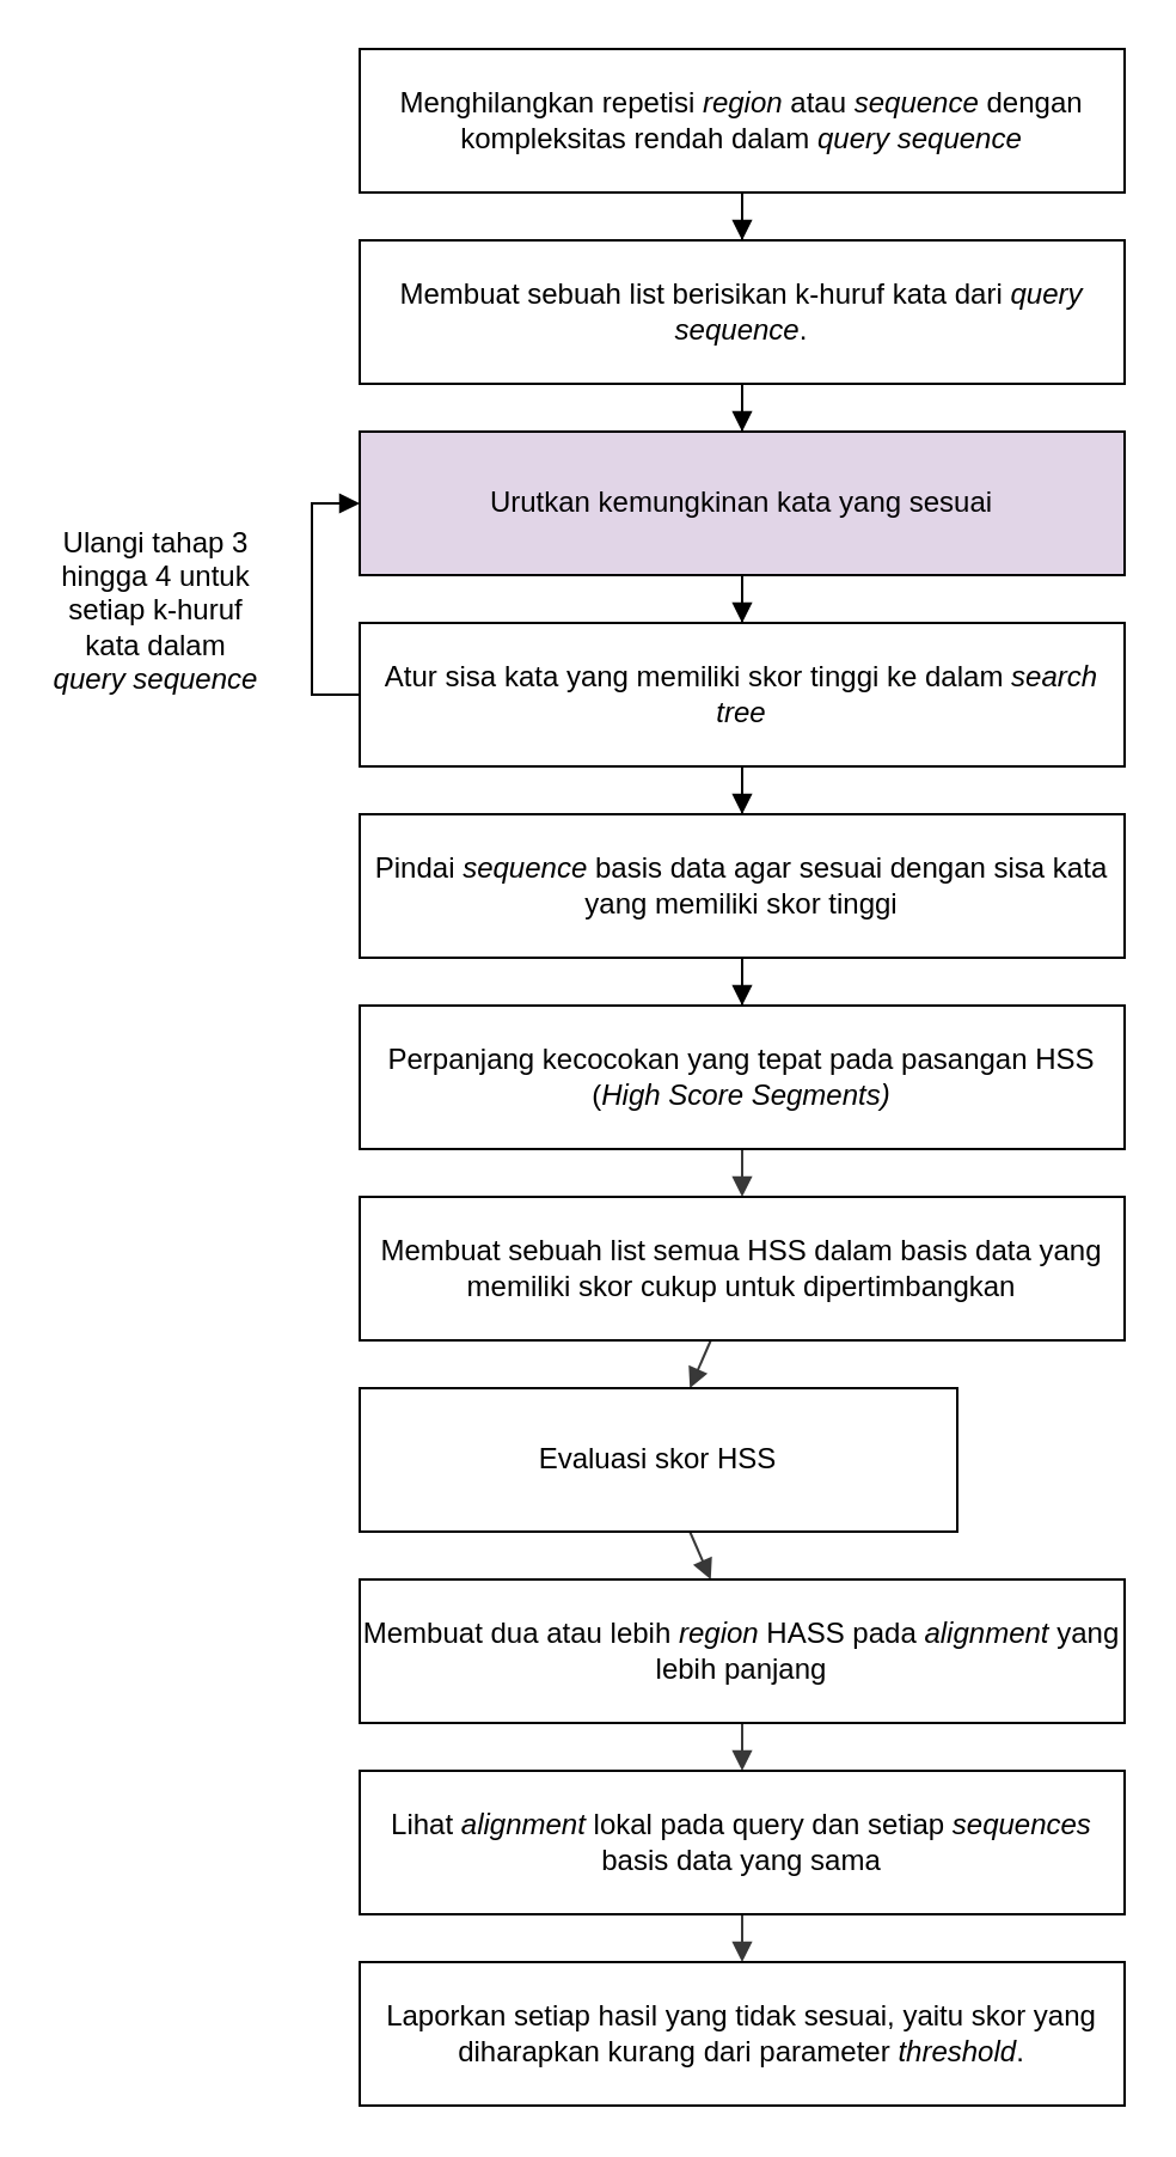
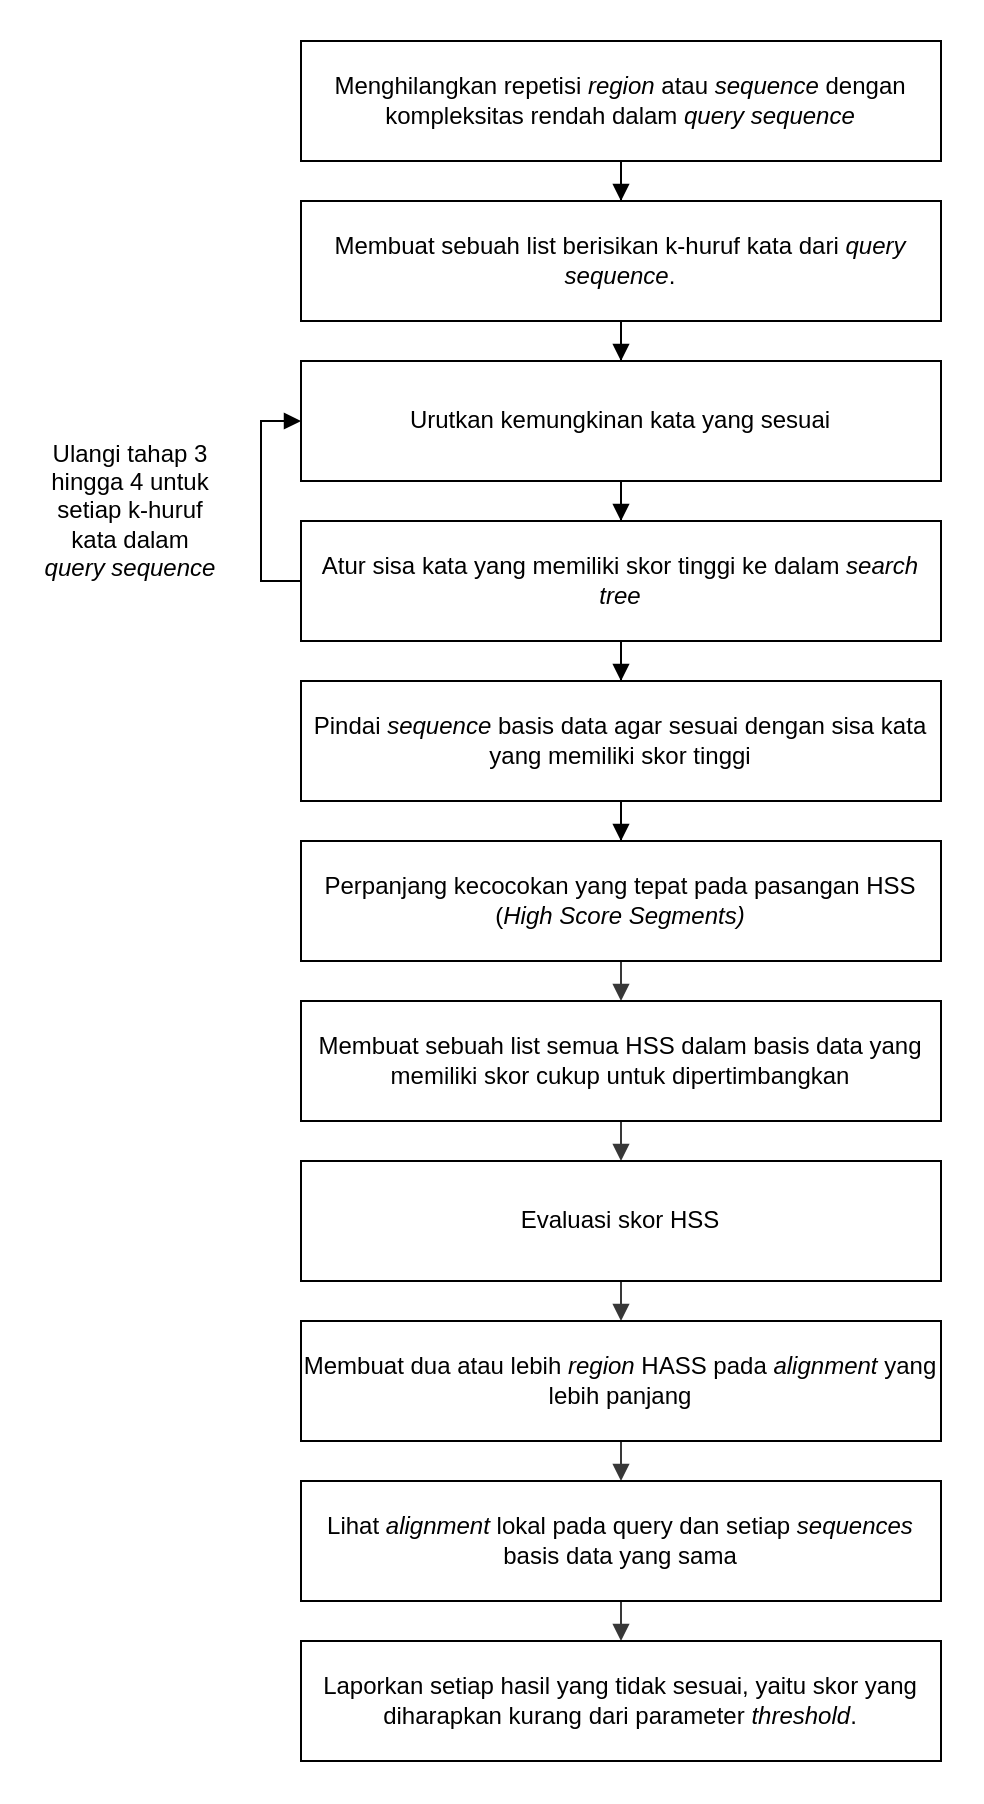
  <mxCell id="0" />
  <mxCell id="1" parent="0" />
  <mxCell id="2" style="edgeStyle=orthogonalEdgeStyle;rounded=0;orthogonalLoop=1;jettySize=auto;html=1;endArrow=block;endFill=1;" edge="1" parent="1" source="3" target="5"><mxGeometry relative="1" as="geometry" /></mxCell>
  <mxCell id="3" value="Menghilangkan repetisi &lt;i&gt;region &lt;/i&gt;atau &lt;i&gt;sequence &lt;/i&gt;dengan kompleksitas rendah dalam &lt;i&gt;query sequence&lt;/i&gt;" style="rounded=0;whiteSpace=wrap;html=1;" vertex="1" parent="1"><mxGeometry x="150" y="20" width="320" height="60" as="geometry" /></mxCell>
  <mxCell id="4" style="edgeStyle=orthogonalEdgeStyle;rounded=0;orthogonalLoop=1;jettySize=auto;html=1;endArrow=block;endFill=1;" edge="1" parent="1" source="5" target="8"><mxGeometry relative="1" as="geometry" /></mxCell>
  <mxCell id="5" value="Membuat sebuah list berisikan k-huruf kata dari &lt;i&gt;query sequence&lt;/i&gt;." style="rounded=0;whiteSpace=wrap;html=1;" vertex="1" parent="1"><mxGeometry x="150" y="100" width="320" height="60" as="geometry" /></mxCell>
  <mxCell id="6" style="edgeStyle=orthogonalEdgeStyle;rounded=0;orthogonalLoop=1;jettySize=auto;html=1;endArrow=block;endFill=1;" edge="1" parent="1" source="8" target="10"><mxGeometry relative="1" as="geometry" /></mxCell>
  <mxCell id="7" style="edgeStyle=none;rounded=0;orthogonalLoop=1;jettySize=auto;html=1;endArrow=none;endFill=0;" edge="1" parent="1" source="8"><mxGeometry relative="1" as="geometry"><mxPoint x="310" y="170" as="targetPoint" /></mxGeometry></mxCell>
- <mxCell id="8" value="Urutkan kemungkinan kata yang sesuai" style="rounded=0;whiteSpace=wrap;html=1;fillColor=#e1d5e7;" vertex="1" parent="1"><mxGeometry x="150" y="180" width="320" height="60" as="geometry" /></mxCell>
+ <mxCell id="8" value="Urutkan kemungkinan kata yang sesuai" style="rounded=0;whiteSpace=wrap;html=1;" vertex="1" parent="1"><mxGeometry x="150" y="180" width="320" height="60" as="geometry" /></mxCell>
  <mxCell id="9" style="edgeStyle=orthogonalEdgeStyle;rounded=0;orthogonalLoop=1;jettySize=auto;html=1;endArrow=block;endFill=1;" edge="1" parent="1" source="10" target="11"><mxGeometry relative="1" as="geometry" /></mxCell>
  <mxCell id="10" value="Atur sisa kata yang memiliki skor tinggi ke dalam &lt;i&gt;search tree&lt;/i&gt;" style="rounded=0;whiteSpace=wrap;html=1;" vertex="1" parent="1"><mxGeometry x="150" y="260" width="320" height="60" as="geometry" /></mxCell>
  <mxCell id="11" value="Pindai &lt;i&gt;sequence &lt;/i&gt;basis data agar sesuai dengan sisa kata yang memiliki skor tinggi" style="rounded=0;whiteSpace=wrap;html=1;" vertex="1" parent="1"><mxGeometry x="150" y="340" width="320" height="60" as="geometry" /></mxCell>
  <mxCell id="12" value="" style="edgeStyle=elbowEdgeStyle;elbow=horizontal;endArrow=block;html=1;rounded=0;strokeColor=#000000;endFill=1;entryX=0;entryY=0.5;entryDx=0;entryDy=0;" edge="1" parent="1" source="10" target="8"><mxGeometry width="50" height="50" relative="1" as="geometry"><mxPoint x="310" y="360" as="sourcePoint" /><mxPoint x="310" y="160" as="targetPoint" /><Array as="points"><mxPoint x="130" y="290" /><mxPoint x="40" y="270" /></Array></mxGeometry></mxCell>
  <mxCell id="13" value="Ulangi tahap 3 hingga 4 untuk setiap k-huruf kata dalam &lt;i&gt;query sequence&lt;/i&gt;" style="text;html=1;strokeColor=none;fillColor=none;align=center;verticalAlign=middle;whiteSpace=wrap;rounded=0;" vertex="1" parent="1"><mxGeometry x="20" y="240" width="90" height="30" as="geometry" /></mxCell>
  <mxCell id="14" style="edgeStyle=none;rounded=0;orthogonalLoop=1;jettySize=auto;html=1;endArrow=block;endFill=1;strokeColor=#383838;" edge="1" parent="1" source="15" target="18"><mxGeometry relative="1" as="geometry" /></mxCell>
  <mxCell id="15" value="Perpanjang kecocokan yang tepat pada pasangan HSS (&lt;i&gt;High Score Segments)&lt;/i&gt;" style="rounded=0;whiteSpace=wrap;html=1;" vertex="1" parent="1"><mxGeometry x="150" y="420" width="320" height="60" as="geometry" /></mxCell>
  <mxCell id="16" style="edgeStyle=orthogonalEdgeStyle;rounded=0;orthogonalLoop=1;jettySize=auto;html=1;endArrow=block;endFill=1;" edge="1" parent="1" source="11" target="15"><mxGeometry relative="1" as="geometry"><mxPoint x="310" y="420" as="sourcePoint" /><mxPoint x="320" y="350" as="targetPoint" /></mxGeometry></mxCell>
  <mxCell id="17" style="edgeStyle=none;rounded=0;orthogonalLoop=1;jettySize=auto;html=1;endArrow=block;endFill=1;strokeColor=#383838;" edge="1" parent="1" source="18" target="20"><mxGeometry relative="1" as="geometry" /></mxCell>
  <mxCell id="18" value="Membuat sebuah list semua HSS dalam basis data yang memiliki skor cukup untuk dipertimbangkan" style="rounded=0;whiteSpace=wrap;html=1;" vertex="1" parent="1"><mxGeometry x="150" y="500" width="320" height="60" as="geometry" /></mxCell>
  <mxCell id="19" style="edgeStyle=none;rounded=0;orthogonalLoop=1;jettySize=auto;html=1;endArrow=block;endFill=1;strokeColor=#383838;" edge="1" parent="1" source="20" target="22"><mxGeometry relative="1" as="geometry" /></mxCell>
- <mxCell id="20" value="Evaluasi skor HSS" style="rounded=0;whiteSpace=wrap;html=1;" vertex="1" parent="1"><mxGeometry x="150" y="580" width="250" height="60" as="geometry" /></mxCell>
+ <mxCell id="20" value="Evaluasi skor HSS" style="rounded=0;whiteSpace=wrap;html=1;" vertex="1" parent="1"><mxGeometry x="150" y="580" width="320" height="60" as="geometry" /></mxCell>
  <mxCell id="21" style="edgeStyle=none;rounded=0;orthogonalLoop=1;jettySize=auto;html=1;endArrow=block;endFill=1;strokeColor=#383838;" edge="1" parent="1" source="22" target="24"><mxGeometry relative="1" as="geometry" /></mxCell>
  <mxCell id="22" value="Membuat dua atau lebih &lt;i&gt;region &lt;/i&gt;HASS pada &lt;i&gt;alignment &lt;/i&gt;yang lebih panjang" style="rounded=0;whiteSpace=wrap;html=1;" vertex="1" parent="1"><mxGeometry x="150" y="660" width="320" height="60" as="geometry" /></mxCell>
  <mxCell id="23" style="edgeStyle=none;rounded=0;orthogonalLoop=1;jettySize=auto;html=1;endArrow=block;endFill=1;strokeColor=#383838;" edge="1" parent="1" source="24" target="25"><mxGeometry relative="1" as="geometry" /></mxCell>
  <mxCell id="24" value="Lihat &lt;i&gt;alignment &lt;/i&gt;lokal pada query dan setiap &lt;i&gt;sequences &lt;/i&gt;basis data yang sama" style="rounded=0;whiteSpace=wrap;html=1;" vertex="1" parent="1"><mxGeometry x="150" y="740" width="320" height="60" as="geometry" /></mxCell>
  <mxCell id="25" value="Laporkan setiap hasil yang tidak sesuai, yaitu skor yang diharapkan kurang dari parameter &lt;i&gt;threshold&lt;/i&gt;." style="rounded=0;whiteSpace=wrap;html=1;" vertex="1" parent="1"><mxGeometry x="150" y="820" width="320" height="60" as="geometry" /></mxCell>
